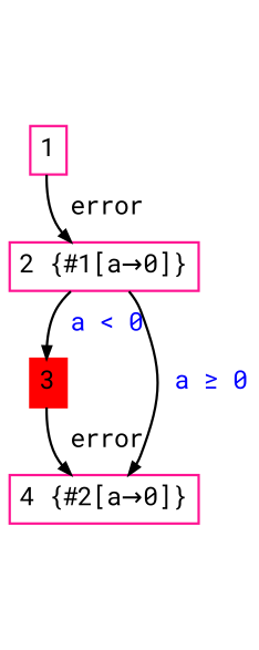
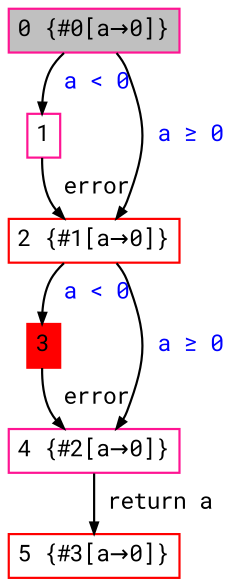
  digraph {
    fontname="Roboto Mono"
    nodesep=0.12
    ranksep=0.10
    node [color=deeppink fontname="Roboto Mono" fontsize=10.5 margin="0.05,0.05" shape=box]
    edge [arrowsize=0.5 fontcolor="#0000FF" fontname="Roboto Mono" fontsize=10.5]
+   n1 [fillcolor=gray height=0.02 label="0 {#0[a→0]}" style=filled width=0.02]
    n2 [height=0.02 label=1 width=0.02]
-   n3 [height=0.02 label="2 {#1[a→0]}" width=0.02]
+   n3 [color=red height=0.02 label="2 {#1[a→0]}" width=0.02]
    n4 [color=red fillcolor=red height=0.02 label=3 style=filled width=0.02]
    n5 [height=0.02 label="4 {#2[a→0]}" width=0.02]
+   n6 [color=red height=0.02 label="5 {#3[a→0]}" width=0.02]
+   n1 -> n2 [label=" a < 0"]
+   n1 -> n3 [label=" a ≥ 0"]
    n2 -> n3 [label=" error" fontcolor=""]
    n3 -> n4 [label=" a < 0"]
    n3 -> n5 [label=" a ≥ 0"]
    n4 -> n5 [label=" error" fontcolor=""]
+   n5 -> n6 [label=" return a" fontcolor=""]
  }
